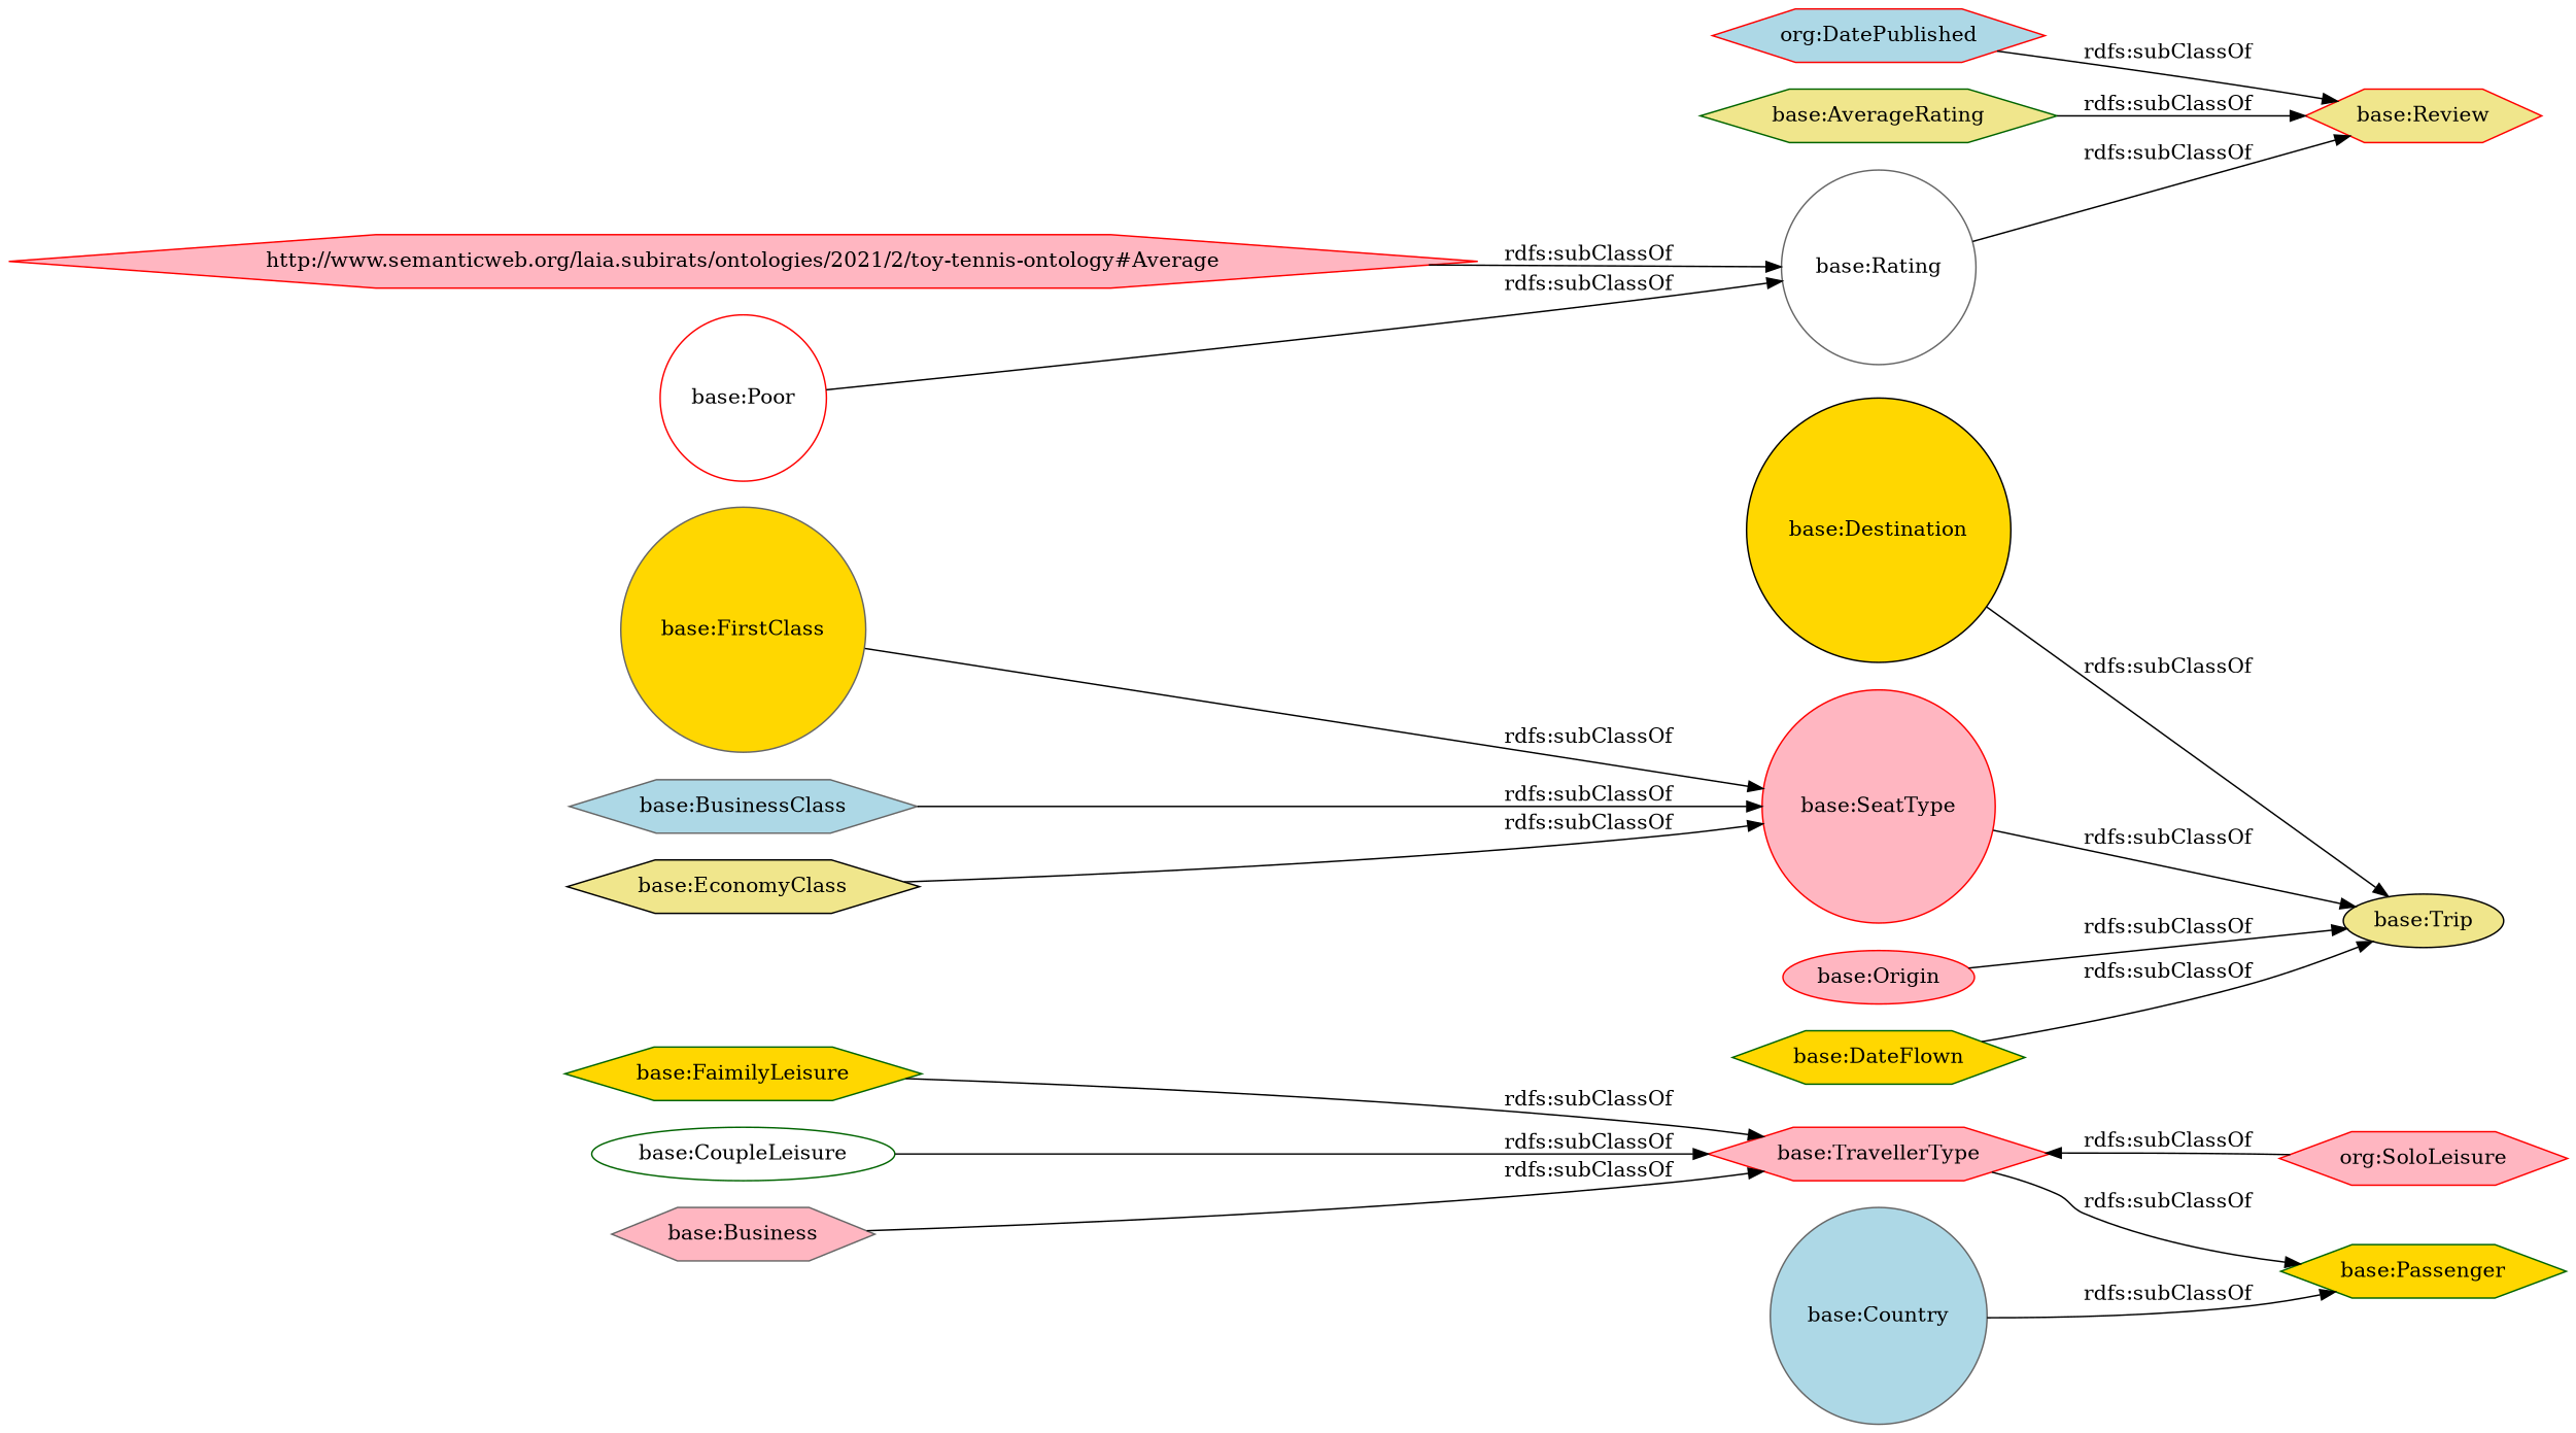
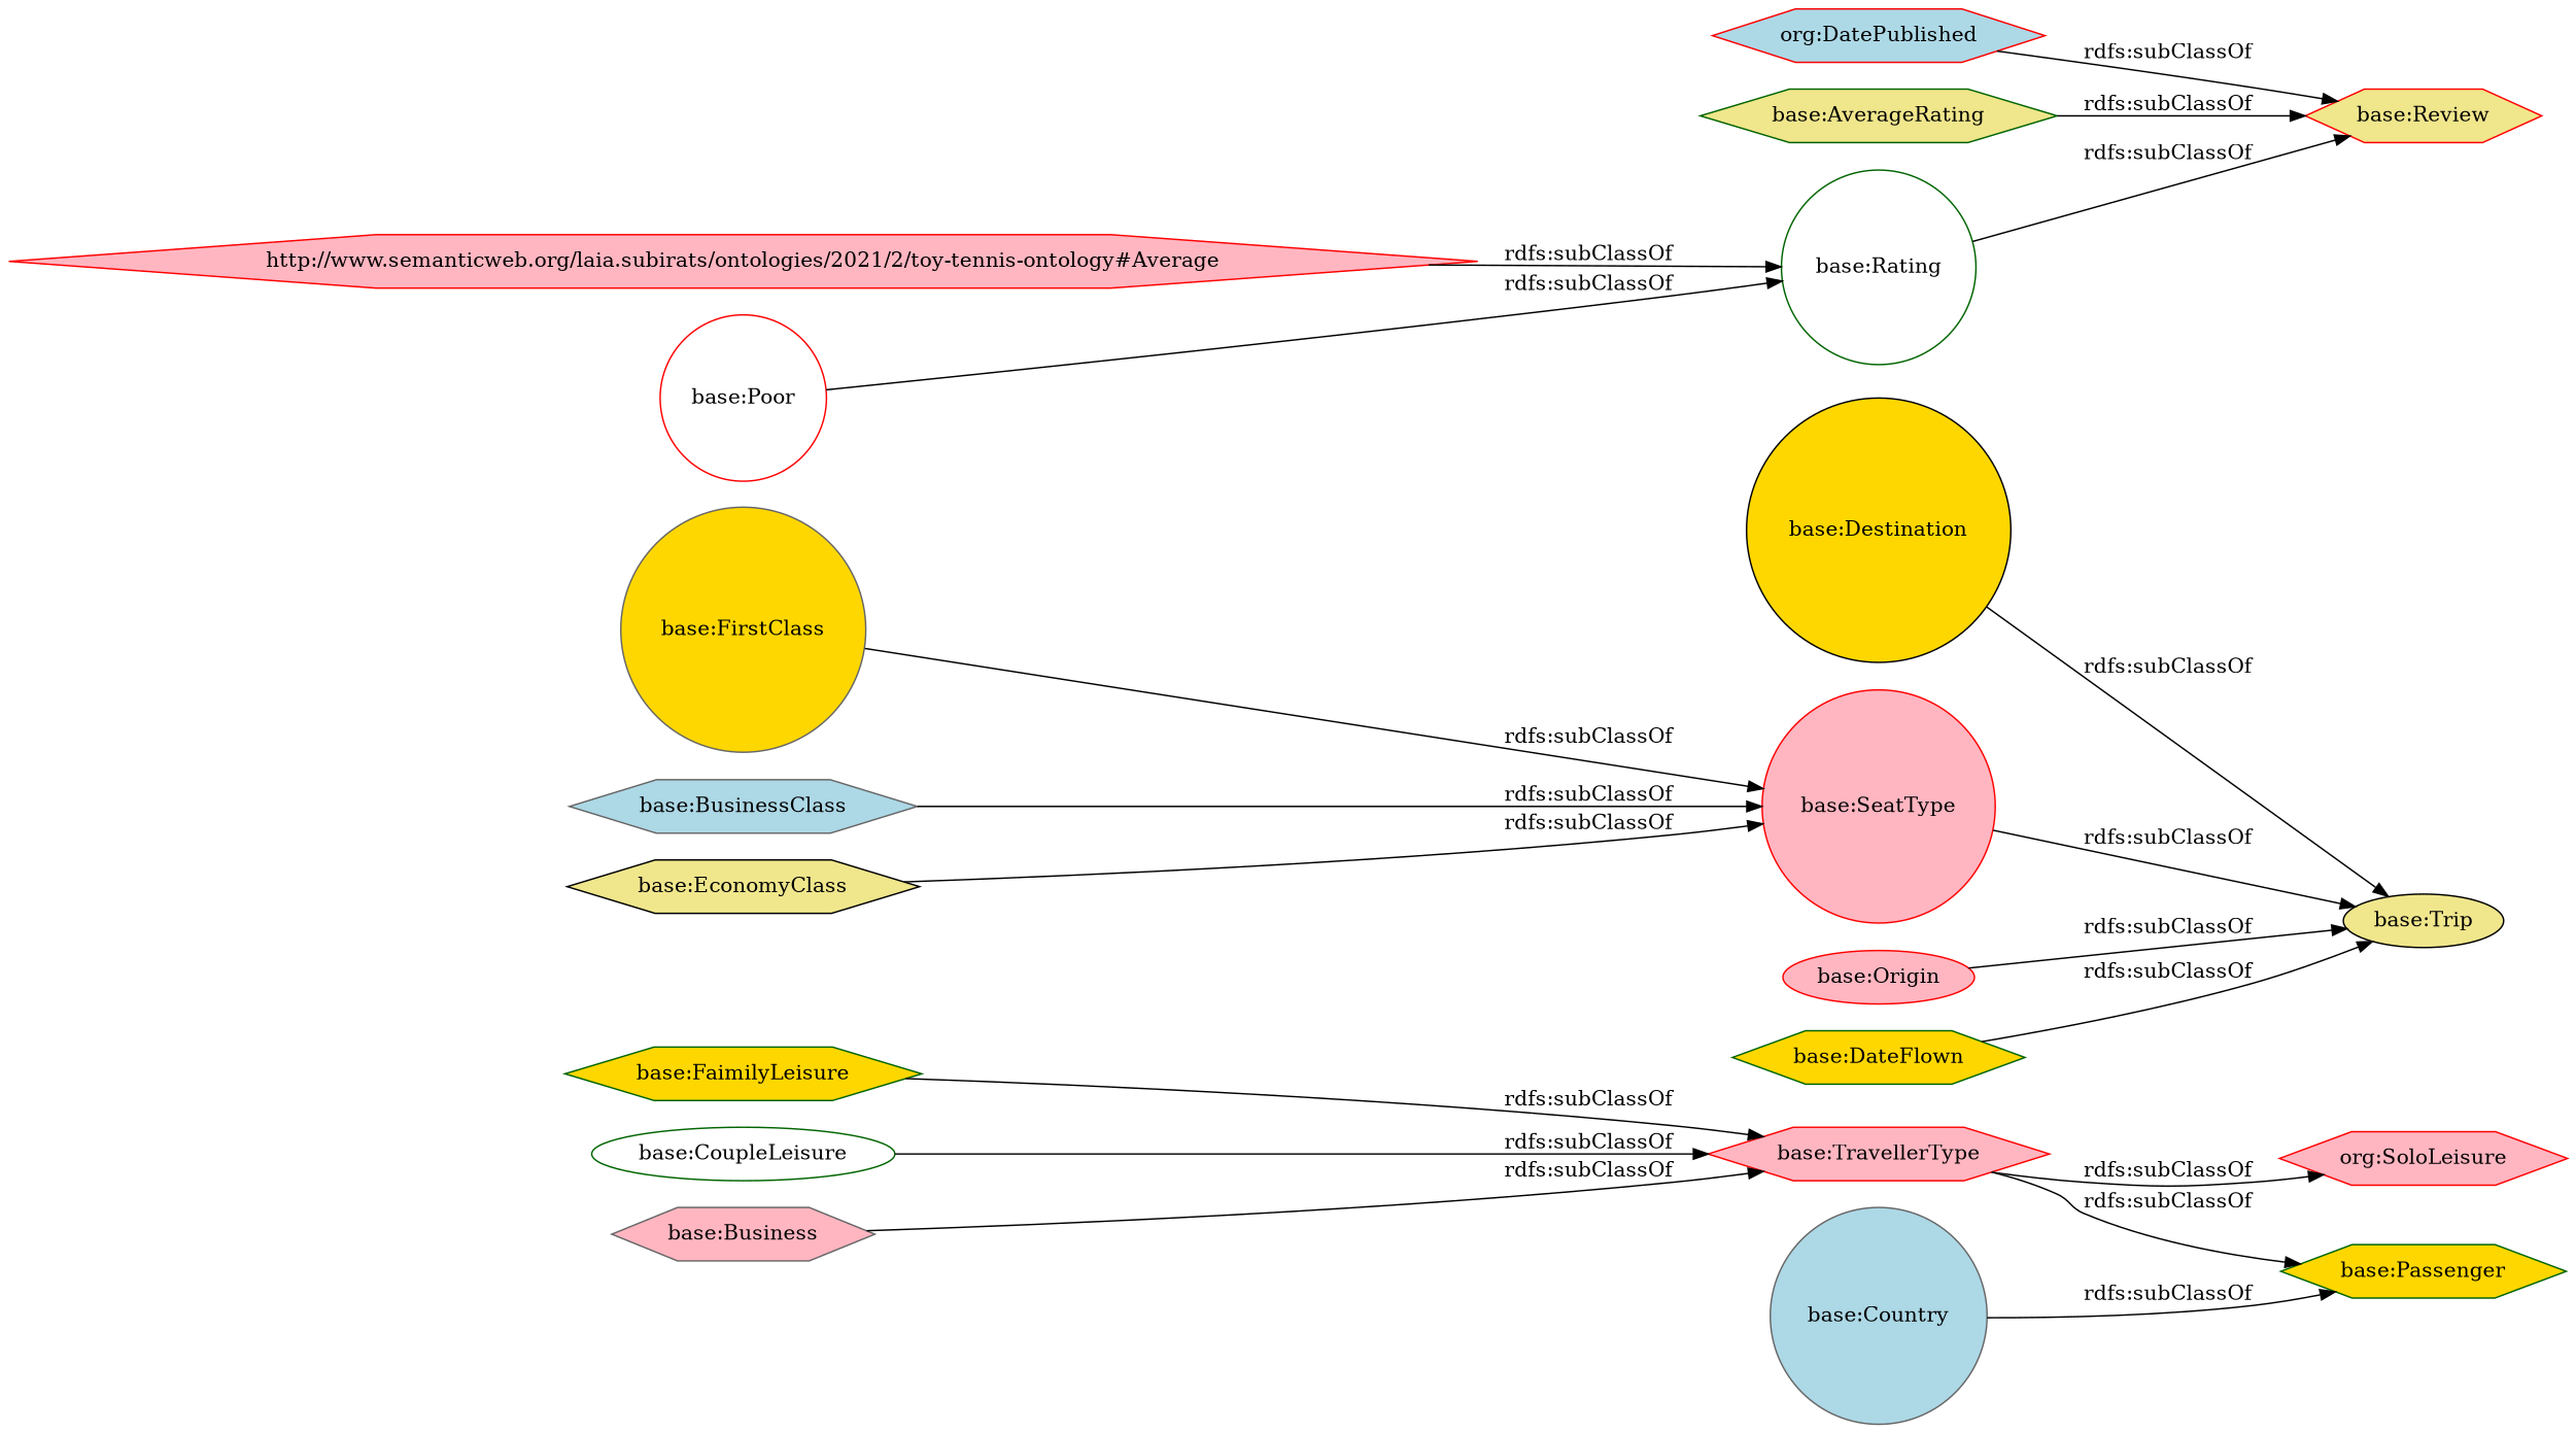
  digraph {
    rankdir=LR
    node [color=red fillcolor=lightpink shape=hexagon style=filled]
    "base:FaimilyLeisure" [color=darkgreen fillcolor=gold]
    "base:TravellerType"
    "base:Passenger" [color=darkgreen fillcolor=gold]
    n4 [label="org:SoloLeisure"]
    "base:Destination" [color=black fillcolor=gold shape=circle]
    "base:Trip" [color=black fillcolor=khaki shape=ellipse]
    "base:FirstClass" [color=gray40 fillcolor=gold shape=circle]
    "base:SeatType" [shape=circle]
-   "base:Rating" [color=gray40 fillcolor=white shape=circle]
+   "base:Rating" [color=darkgreen fillcolor=white shape=circle]
    "http://www.semanticweb.org/laia.subirats/ontologies/2021/2/toy-tennis-ontology#Average"
    "base:Review" [fillcolor=khaki]
    "base:BusinessClass" [color=gray40 fillcolor=lightblue]
    "base:Poor" [fillcolor=white shape=circle]
    "base:Origin" [shape=ellipse]
    "base:EconomyClass" [color=black fillcolor=khaki]
    n16 [fillcolor=lightblue label="org:DatePublished"]
    "base:CoupleLeisure" [color=darkgreen fillcolor=white shape=ellipse]
    "base:AverageRating" [color=darkgreen fillcolor=khaki]
    "base:DateFlown" [color=darkgreen fillcolor=gold]
    "base:Business" [color=gray40]
    "base:Country" [color=gray40 fillcolor=lightblue shape=circle]
    "base:FaimilyLeisure" -> "base:TravellerType" [label="rdfs:subClassOf"]
    "base:TravellerType" -> "base:Passenger" [label="rdfs:subClassOf"]
-   n4 -> "base:TravellerType" [label="rdfs:subClassOf"]
+   "base:TravellerType" -> n4 [label="rdfs:subClassOf"]
    "base:Destination" -> "base:Trip" [label="rdfs:subClassOf"]
    "base:FirstClass" -> "base:SeatType" [label="rdfs:subClassOf"]
    "base:SeatType" -> "base:Trip" [label="rdfs:subClassOf"]
    "base:Rating" -> "base:Review" [label="rdfs:subClassOf"]
    "http://www.semanticweb.org/laia.subirats/ontologies/2021/2/toy-tennis-ontology#Average" -> "base:Rating" [label="rdfs:subClassOf"]
    "base:BusinessClass" -> "base:SeatType" [label="rdfs:subClassOf"]
    "base:Poor" -> "base:Rating" [label="rdfs:subClassOf"]
    "base:Origin" -> "base:Trip" [label="rdfs:subClassOf"]
    "base:EconomyClass" -> "base:SeatType" [label="rdfs:subClassOf"]
    n16 -> "base:Review" [label="rdfs:subClassOf"]
    "base:CoupleLeisure" -> "base:TravellerType" [label="rdfs:subClassOf"]
    "base:AverageRating" -> "base:Review" [label="rdfs:subClassOf"]
    "base:DateFlown" -> "base:Trip" [label="rdfs:subClassOf"]
    "base:Business" -> "base:TravellerType" [label="rdfs:subClassOf"]
    "base:Country" -> "base:Passenger" [label="rdfs:subClassOf"]
  }
